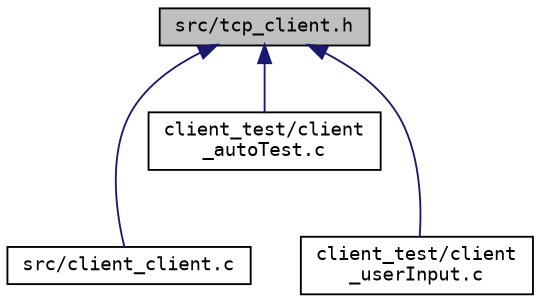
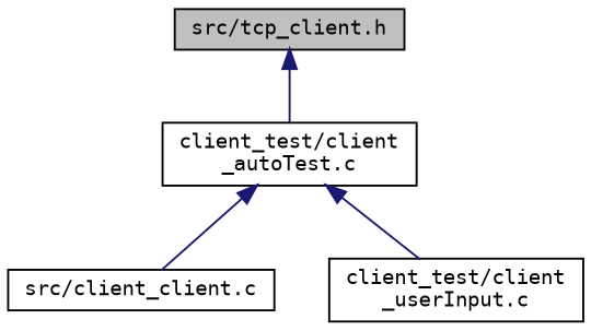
  digraph {
    fontname="DejaVu Sans Mono"
    node [color=black fillcolor=white fontname="DejaVu Sans Mono" fontsize=10 shape=record style=filled]
    edge [color=midnightblue dir=back fontname="DejaVu Sans Mono" fontsize=10 labelfontname=Helvetica labelfontsize=10 style=solid]
    n1 [fillcolor=grey75 fontcolor=black height=0.2 label="src/tcp_client.h" width=0.4]
    n2 [height=0.2 label="src/client_client.c" width=0.4]
    n3 [height=0.2 label="client_test/client\l_autoTest.c" width=0.4]
    n4 [height=0.2 label="client_test/client\l_userInput.c" width=0.4]
-   n1 -> n2
+   n3 -> n2
    n1 -> n3
-   n1 -> n4
+   n3 -> n4
  }
